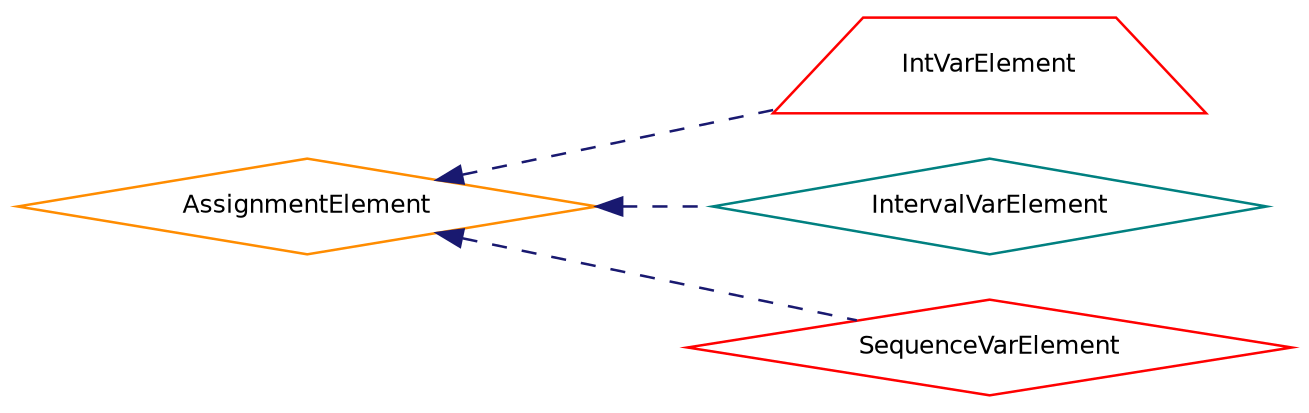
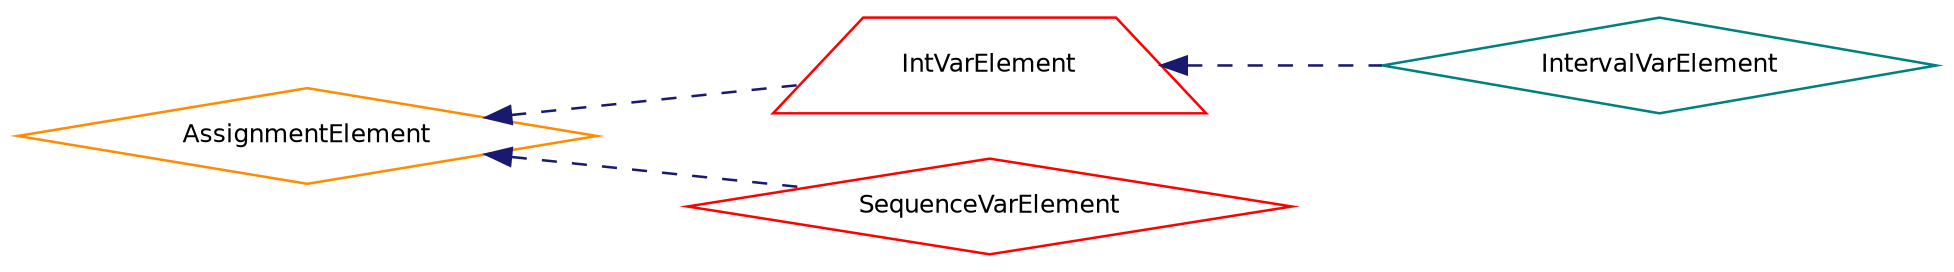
  digraph {
    rankdir=LR
    node [color=red fillcolor=white fontname=Helvetica fontsize=10 shape=diamond style=filled]
    edge [color=midnightblue dir=back fontname=Helvetica fontsize=10 labelfontname=Helvetica labelfontsize=10 style=dashed]
    n1 [color=darkorange height=0.2 label=AssignmentElement width=0.4]
    n2 [height=0.2 label=IntVarElement shape=trapezium width=0.4]
    n3 [color=teal height=0.2 label=IntervalVarElement width=0.4]
    n4 [height=0.2 label=SequenceVarElement width=0.4]
    n1 -> n2
-   n1 -> n3
+   n2 -> n3
    n1 -> n4
  }
